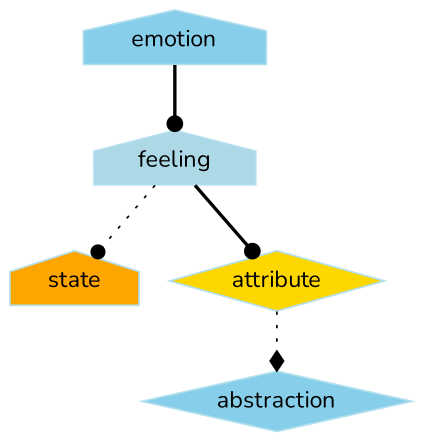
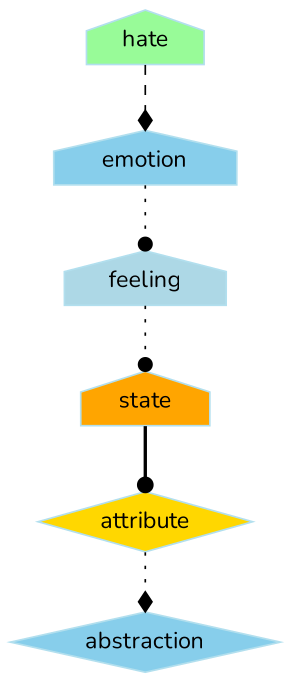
  digraph {
    fontname=Nunito
    node [color=lightblue2 fillcolor=skyblue fontname=Nunito shape=house style=filled]
    edge [arrowhead=dot fontname=Nunito style=bold]
+   hate [fillcolor=palegreen]
    emotion
    feeling [fillcolor=lightblue]
    state [fillcolor=orange]
    attribute [fillcolor=gold shape=diamond]
    abstraction [shape=diamond]
-   emotion -> feeling
+   hate -> emotion [arrowhead=diamond style=dashed]
+   emotion -> feeling [style=dotted]
    feeling -> state [style=dotted]
-   feeling -> attribute
+   state -> attribute
    attribute -> abstraction [arrowhead=diamond style=dotted]
  }
